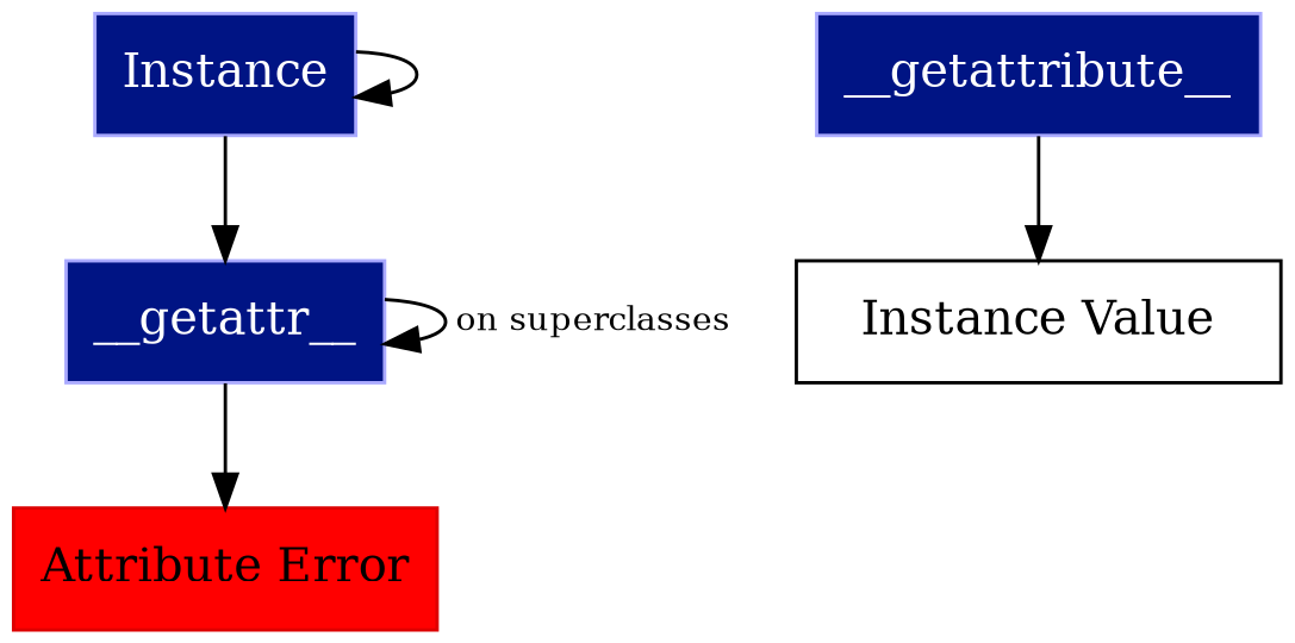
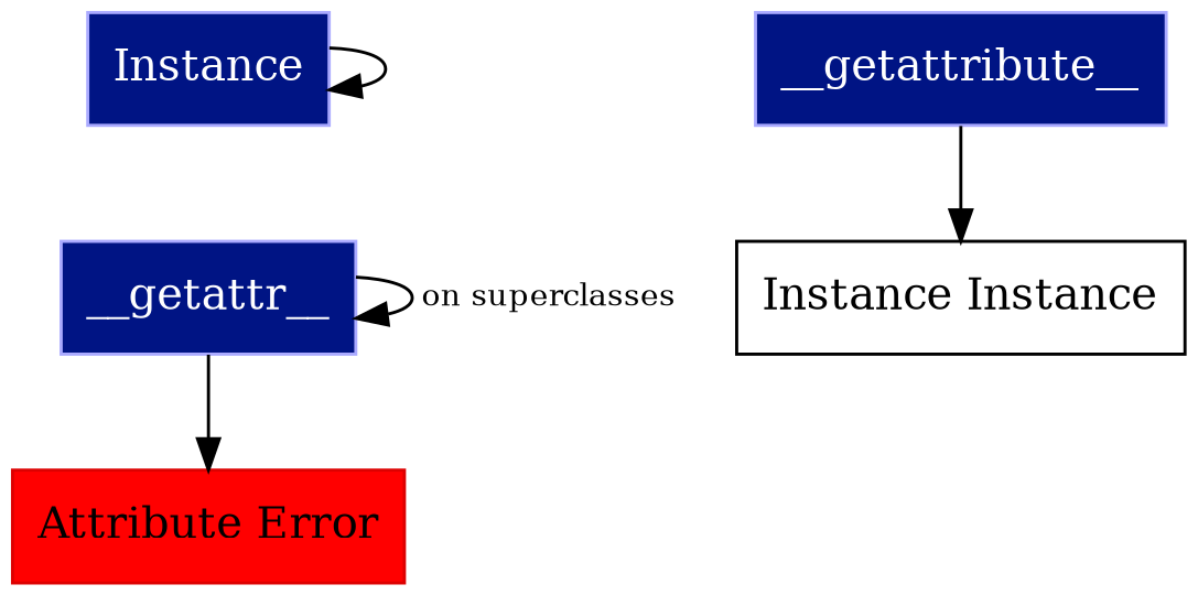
  digraph {
    fontname="DejaVu Serif"
    node [color="#aaaaff" fillcolor="#001484" fontcolor=white fontname="DejaVu Serif" shape=box style=filled]
    edge [fontname="DejaVu Serif" fontsize=10]
    n1 [label=__getattr__]
    n2 [color="#dd000" fillcolor=red label="Attribute Error" fontcolor=""]
    n3 [label=__getattribute__]
-   n4 [label="Instance Value" color="" fillcolor="" fontcolor="" style=""]
+   n4 [label="Instance Instance" color="" fillcolor="" fontcolor="" style=""]
    n5 [label=Instance]
    n1 -> n1 [label=" on superclasses"]
    n1 -> n2
    n3 -> n4
-   n5 -> n1
    n5 -> n5
  }
